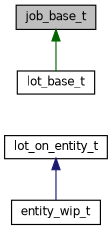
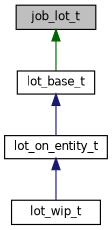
  digraph {
    node [color=black fillcolor=white fontname=Helvetica fontsize=10 shape=record style=filled]
    edge [color=midnightblue dir=back fontname=Helvetica fontsize=10 labelfontname=Helvetica labelfontsize=10 style=solid]
-   n1 [fillcolor=grey75 fontcolor=black height=0.2 label=job_base_t width=0.4]
+   n1 [fillcolor=grey75 fontcolor=black height=0.2 label=job_lot_t width=0.4]
    n2 [height=0.2 label=lot_base_t width=0.4]
    n3 [height=0.2 label=lot_on_entity_t width=0.4]
-   n4 [height=0.2 label=entity_wip_t width=0.4]
+   n4 [height=0.2 label=lot_wip_t width=0.4]
    n1 -> n2 [color=darkgreen]
+   n2 -> n3
    n3 -> n4
  }
